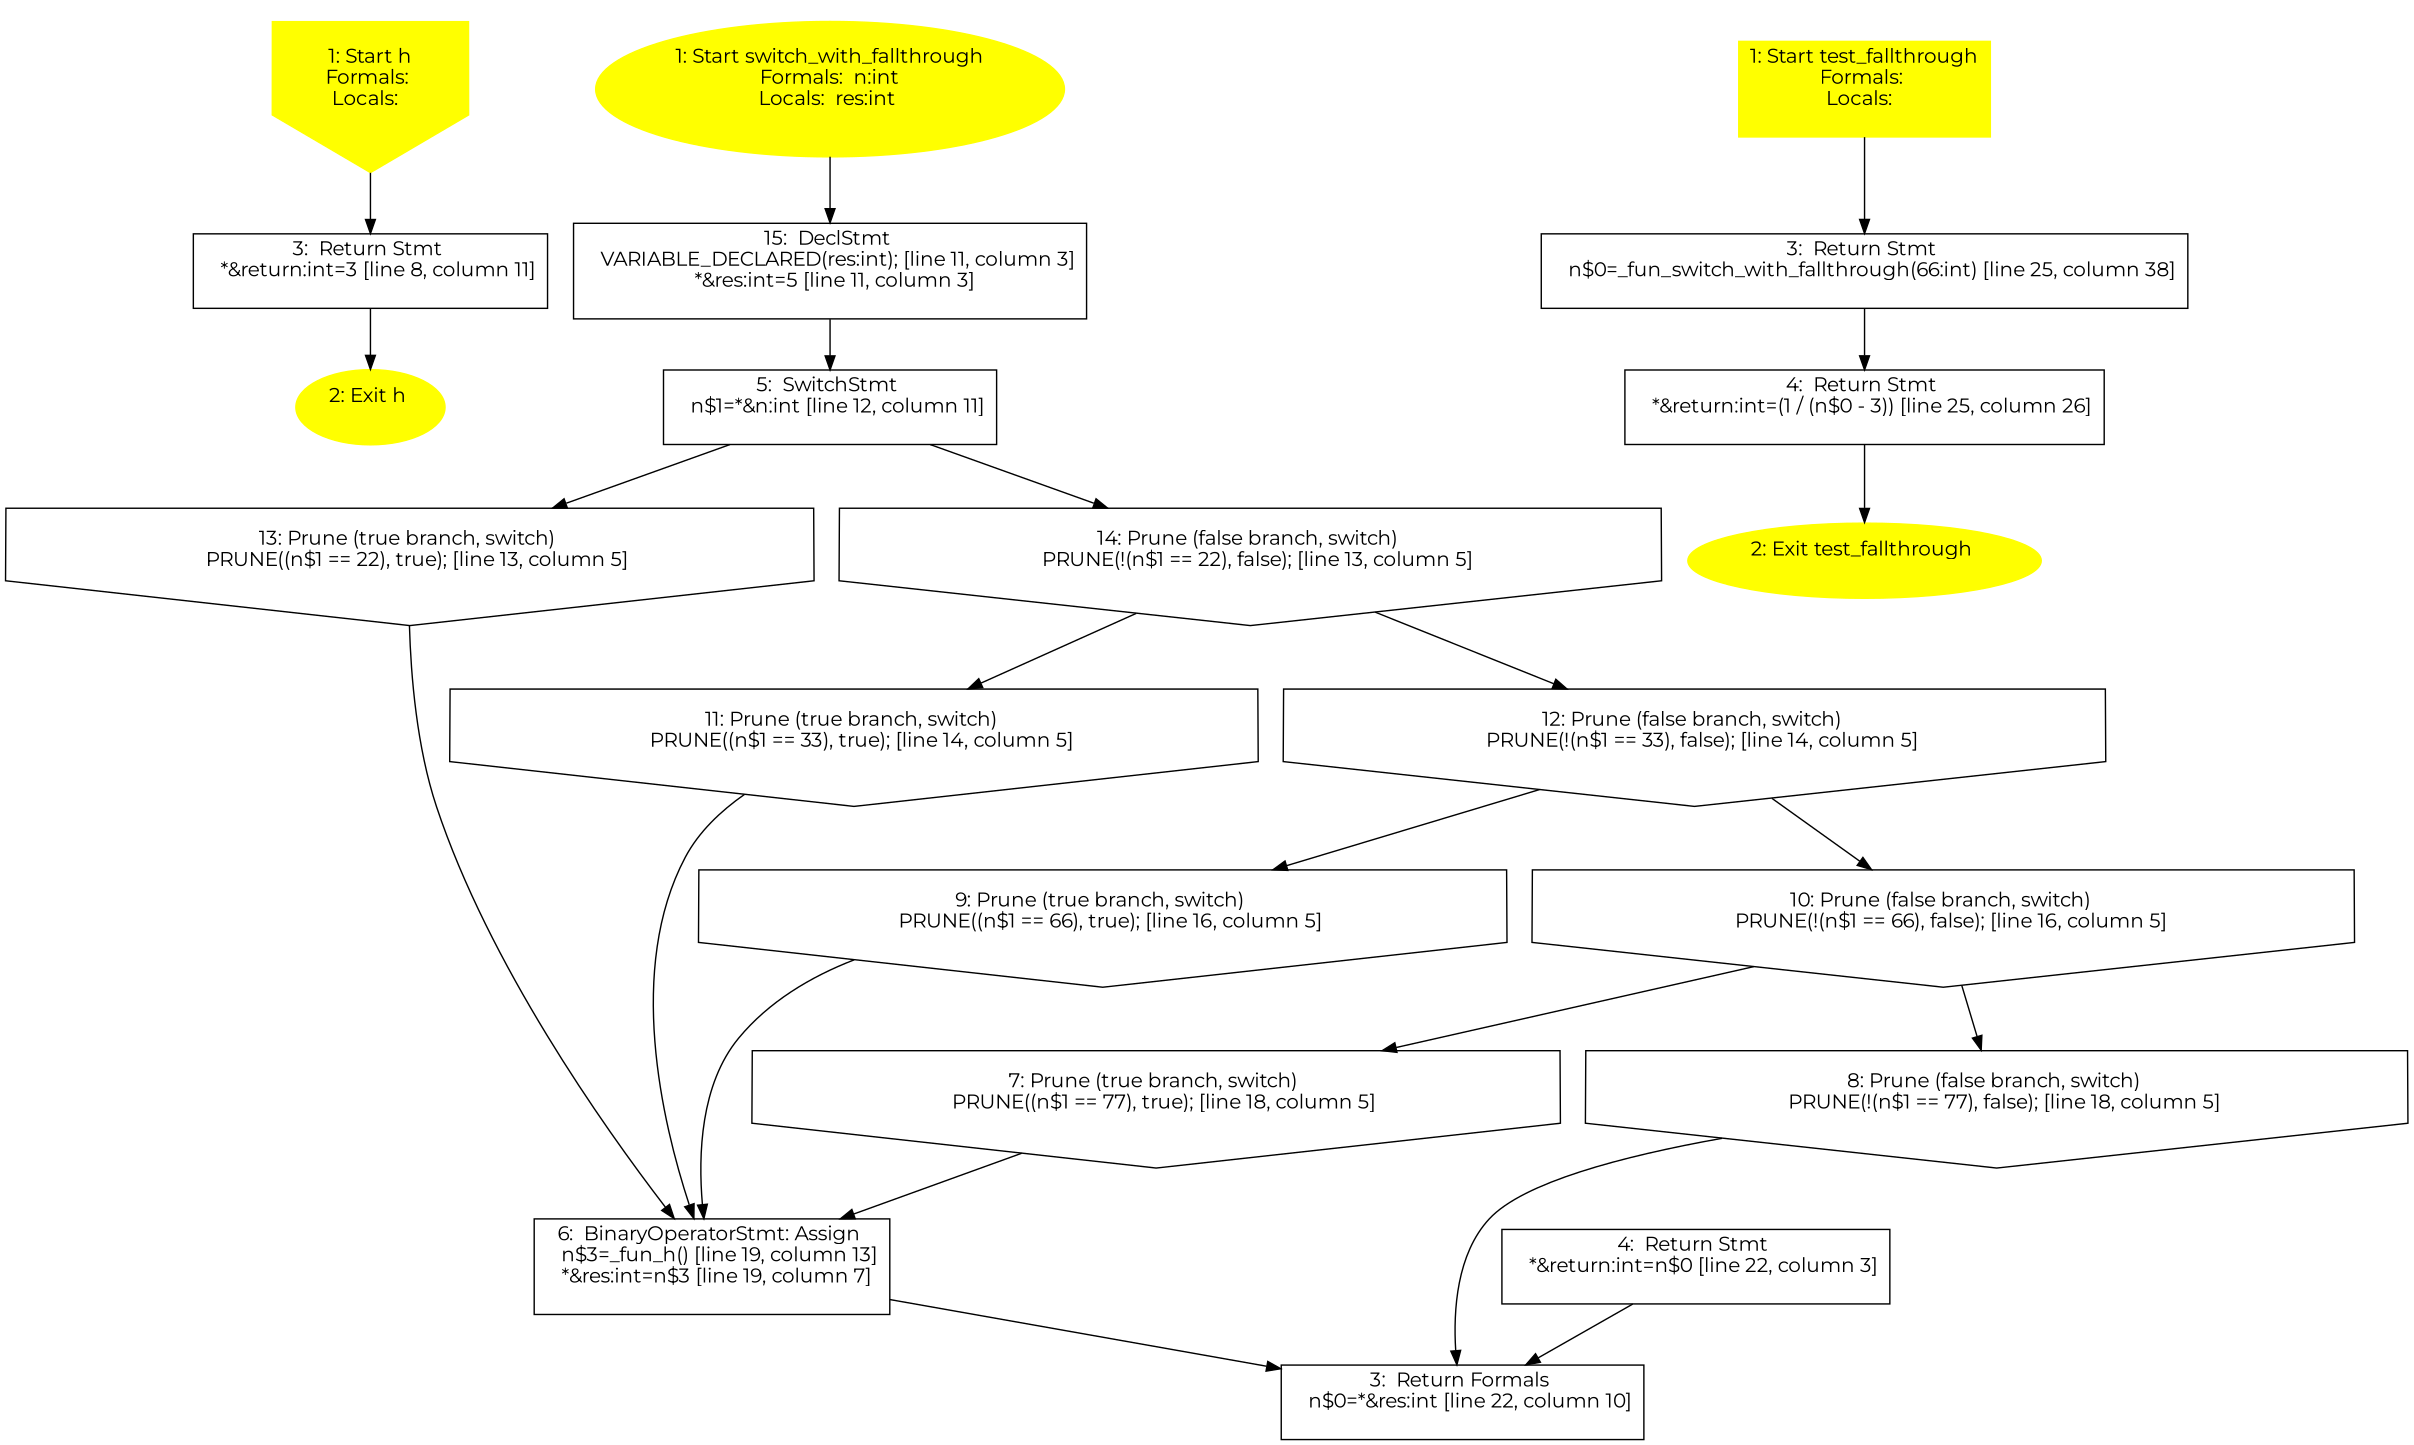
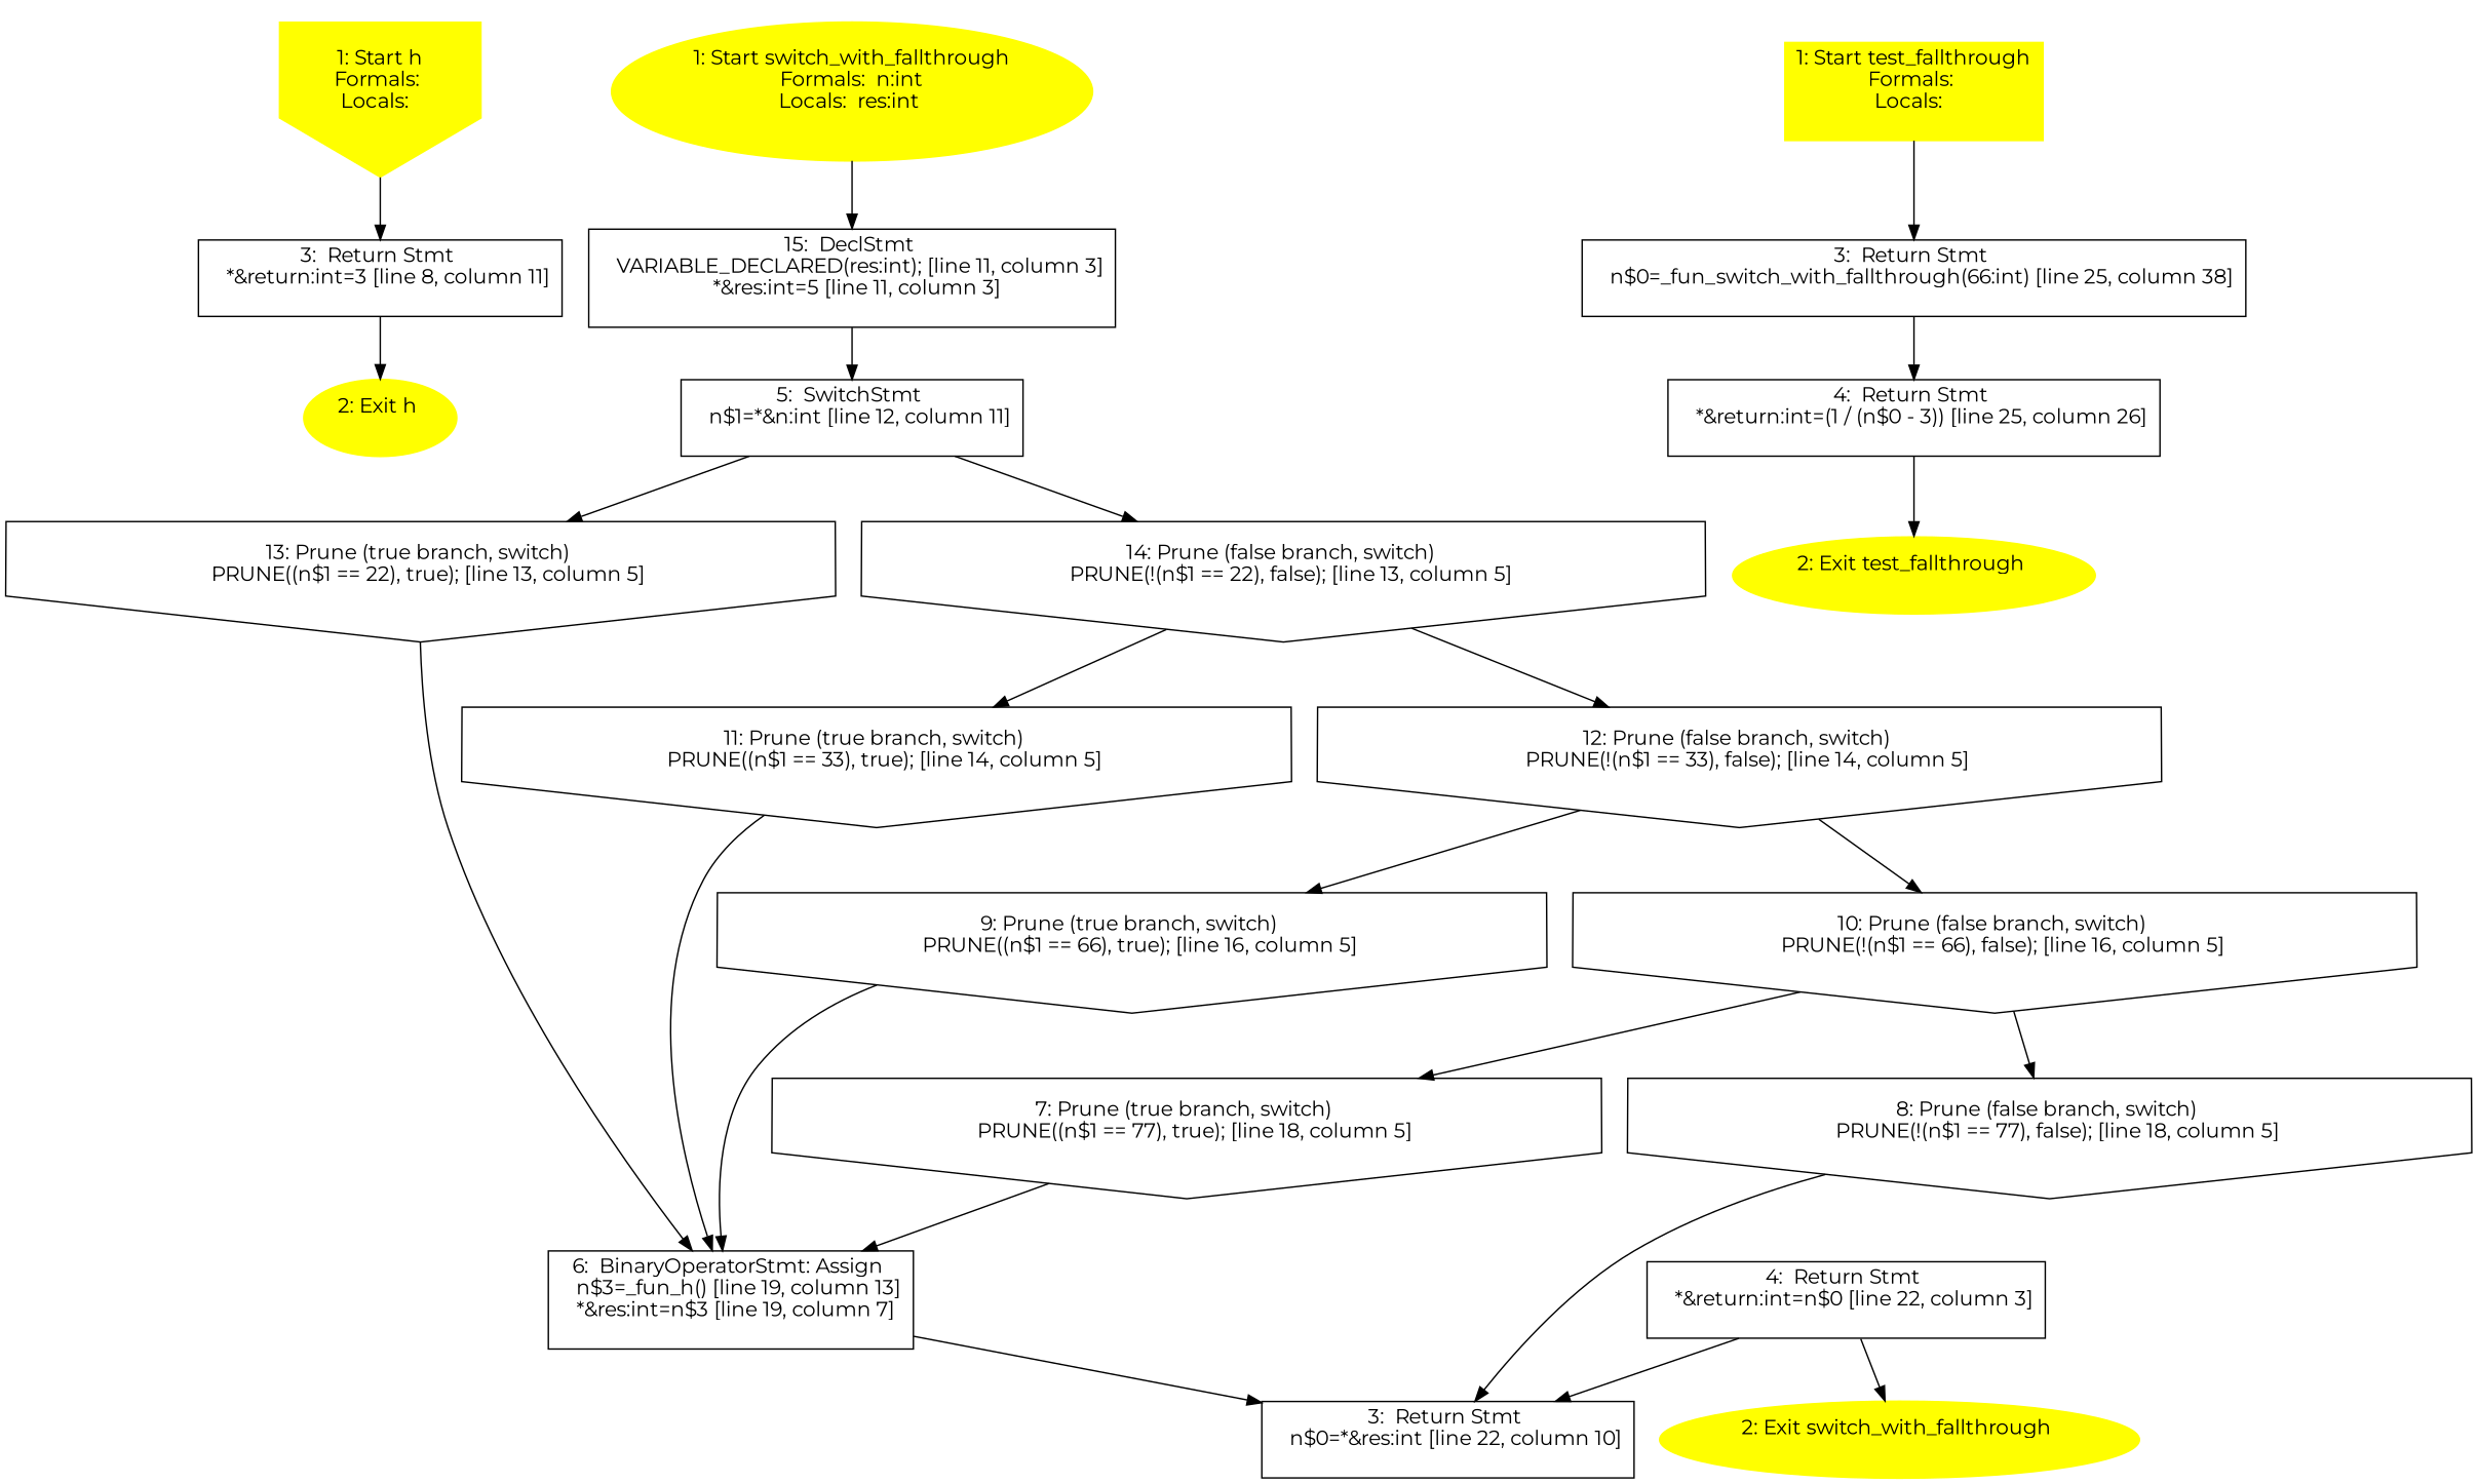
  digraph {
    fontname=Montserrat
    node [fontname=Montserrat shape=invhouse]
    edge [fontname=Montserrat]
    n1 [color=yellow label="1: Start h\nFormals: \nLocals:  \n  " style=filled]
    n2 [label="3:  Return Stmt \n   *&return:int=3 [line 8, column 11]\n " shape=box]
    n3 [color=yellow label="2: Exit h \n  " style=filled shape=""]
    n4 [color=yellow label="1: Start switch_with_fallthrough\nFormals:  n:int\nLocals:  res:int \n  " style=filled shape=""]
    n5 [label="15:  DeclStmt \n   VARIABLE_DECLARED(res:int); [line 11, column 3]\n  *&res:int=5 [line 11, column 3]\n " shape=box]
    n6 [label="5:  SwitchStmt \n   n$1=*&n:int [line 12, column 11]\n " shape=box]
    n7 [label="13: Prune (true branch, switch) \n   PRUNE((n$1 == 22), true); [line 13, column 5]\n "]
    n8 [label="14: Prune (false branch, switch) \n   PRUNE(!(n$1 == 22), false); [line 13, column 5]\n "]
-   n10 [label="3:  Return Formals \n   n$0=*&res:int [line 22, column 10]\n " shape=box]
+   n9 [color=yellow label="2: Exit switch_with_fallthrough \n  " style=filled shape=""]
+   n10 [label="3:  Return Stmt \n   n$0=*&res:int [line 22, column 10]\n " shape=box]
    n11 [label="4:  Return Stmt \n   *&return:int=n$0 [line 22, column 3]\n " shape=box]
    n12 [label="6:  BinaryOperatorStmt: Assign \n   n$3=_fun_h() [line 19, column 13]\n  *&res:int=n$3 [line 19, column 7]\n " shape=box]
    n13 [label="11: Prune (true branch, switch) \n   PRUNE((n$1 == 33), true); [line 14, column 5]\n "]
    n14 [label="12: Prune (false branch, switch) \n   PRUNE(!(n$1 == 33), false); [line 14, column 5]\n "]
    n15 [label="9: Prune (true branch, switch) \n   PRUNE((n$1 == 66), true); [line 16, column 5]\n "]
    n16 [label="10: Prune (false branch, switch) \n   PRUNE(!(n$1 == 66), false); [line 16, column 5]\n "]
    n17 [label="7: Prune (true branch, switch) \n   PRUNE((n$1 == 77), true); [line 18, column 5]\n "]
    n18 [label="8: Prune (false branch, switch) \n   PRUNE(!(n$1 == 77), false); [line 18, column 5]\n "]
    n19 [color=yellow label="1: Start test_fallthrough\nFormals: \nLocals:  \n  " shape=box style=filled]
    n20 [label="3:  Return Stmt \n   n$0=_fun_switch_with_fallthrough(66:int) [line 25, column 38]\n " shape=box]
    n21 [label="4:  Return Stmt \n   *&return:int=(1 / (n$0 - 3)) [line 25, column 26]\n " shape=box]
    n22 [color=yellow label="2: Exit test_fallthrough \n  " style=filled shape=""]
    n1 -> n2
    n2 -> n3
    n4 -> n5
    n5 -> n6
    n6 -> n7
    n6 -> n8
    n7 -> n12
    n8 -> n13
    n8 -> n14
+   n11 -> n9
    n11 -> n10
    n12 -> n10
    n13 -> n12
    n14 -> n15
    n14 -> n16
    n15 -> n12
    n16 -> n17
    n16 -> n18
    n17 -> n12
    n18 -> n10
    n19 -> n20
    n20 -> n21
    n21 -> n22
  }
